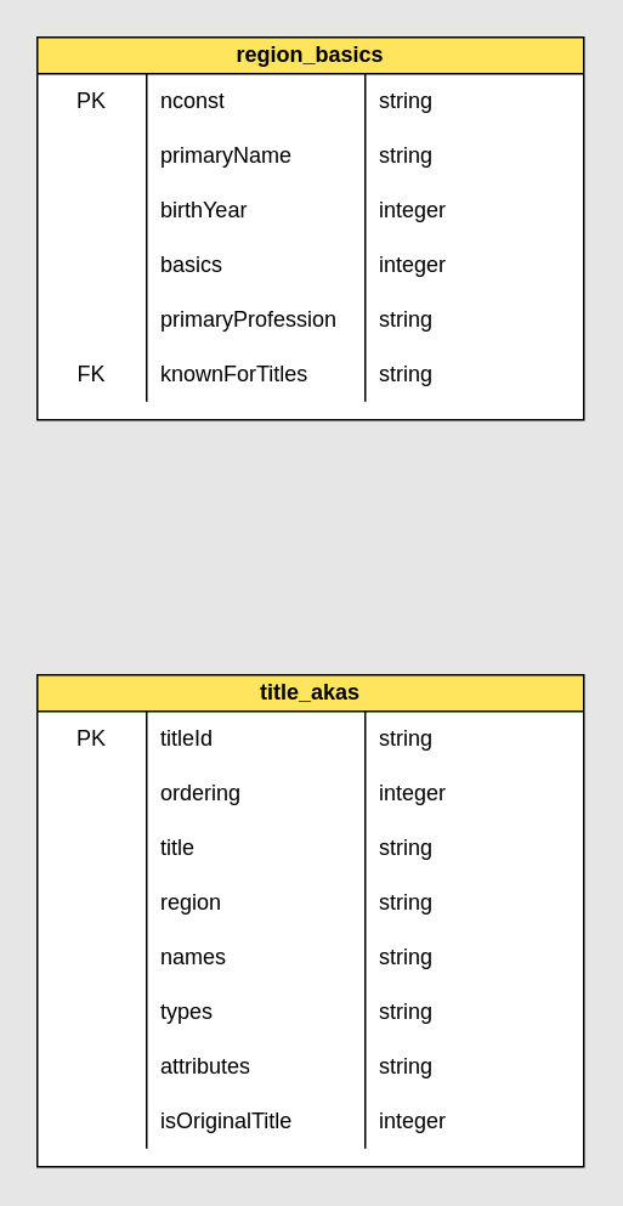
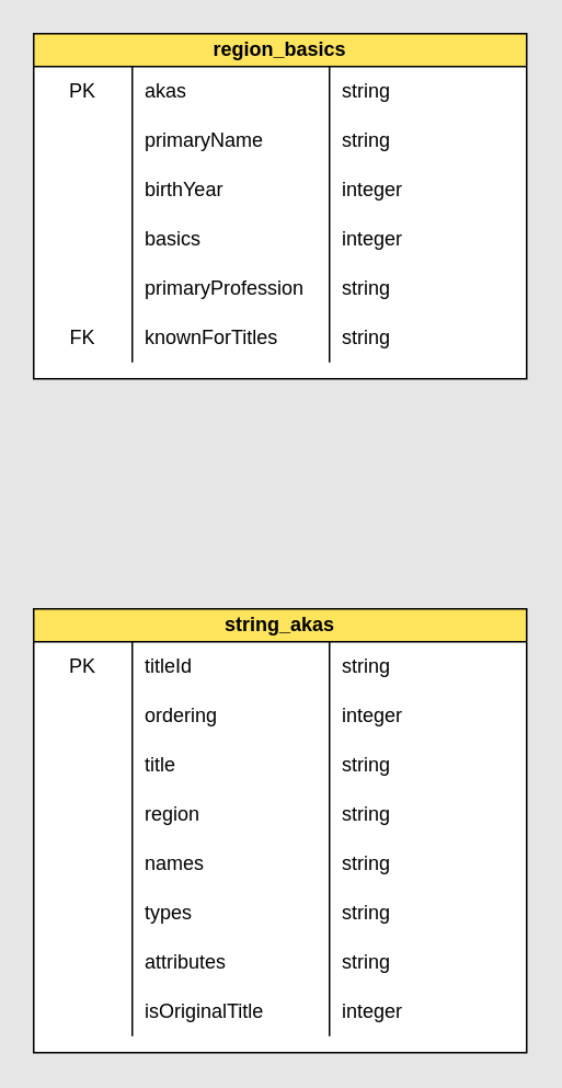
  <mxCell id="0" />
  <mxCell id="1" parent="0" />
  <mxCell id="2" value="region_basics" style="shape=table;startSize=20;container=1;collapsible=1;childLayout=tableLayout;fixedRows=1;rowLines=0;fontStyle=1;align=center;resizeLast=1;html=1;whiteSpace=wrap;strokeColor=#000000;fontColor=#000000;fillColor=#FFE45E;swimlaneFillColor=default;" vertex="1" parent="1"><mxGeometry x="20" y="20" width="300" height="210" as="geometry" /></mxCell>
  <mxCell id="3" value="" style="shape=tableRow;horizontal=0;startSize=0;swimlaneHead=0;swimlaneBody=0;fillColor=none;collapsible=0;dropTarget=0;points=[[0,0.5],[1,0.5]];portConstraint=eastwest;top=0;left=0;right=0;bottom=0;html=1;strokeColor=#FF6392;fontColor=#5AA9E6;" vertex="1" parent="2"><mxGeometry y="20" width="300" height="30" as="geometry" /></mxCell>
  <mxCell id="4" value="PK" style="shape=partialRectangle;connectable=0;fillColor=none;top=0;left=0;bottom=0;right=0;fontStyle=0;overflow=hidden;html=1;whiteSpace=wrap;strokeColor=#FF6392;fontColor=#000000;" vertex="1" parent="3"><mxGeometry width="60" height="30" as="geometry"><mxRectangle width="60" height="30" as="alternateBounds" /></mxGeometry></mxCell>
- <mxCell id="5" value="nconst" style="shape=partialRectangle;connectable=0;fillColor=none;top=0;left=0;bottom=0;right=0;align=left;spacingLeft=6;fontStyle=0;overflow=hidden;html=1;whiteSpace=wrap;strokeColor=#FF6392;fontColor=#000000;" vertex="1" parent="3"><mxGeometry x="60" width="120" height="30" as="geometry"><mxRectangle width="120" height="30" as="alternateBounds" /></mxGeometry></mxCell>
+ <mxCell id="5" value="akas" style="shape=partialRectangle;connectable=0;fillColor=none;top=0;left=0;bottom=0;right=0;align=left;spacingLeft=6;fontStyle=0;overflow=hidden;html=1;whiteSpace=wrap;strokeColor=#FF6392;fontColor=#000000;" vertex="1" parent="3"><mxGeometry x="60" width="120" height="30" as="geometry"><mxRectangle width="120" height="30" as="alternateBounds" /></mxGeometry></mxCell>
  <mxCell id="6" value="string" style="shape=partialRectangle;connectable=0;fillColor=none;top=0;left=0;bottom=0;right=0;align=left;spacingLeft=6;fontStyle=0;overflow=hidden;html=1;whiteSpace=wrap;strokeColor=#FF6392;fontColor=#000000;" vertex="1" parent="3"><mxGeometry x="180" width="120" height="30" as="geometry"><mxRectangle width="120" height="30" as="alternateBounds" /></mxGeometry></mxCell>
  <mxCell id="7" value="" style="shape=tableRow;horizontal=0;startSize=0;swimlaneHead=0;swimlaneBody=0;fillColor=none;collapsible=0;dropTarget=0;points=[[0,0.5],[1,0.5]];portConstraint=eastwest;top=0;left=0;right=0;bottom=0;html=1;strokeColor=#FF6392;fontColor=#5AA9E6;" vertex="1" parent="2"><mxGeometry y="50" width="300" height="30" as="geometry" /></mxCell>
  <mxCell id="8" value="" style="shape=partialRectangle;connectable=0;fillColor=none;top=0;left=0;bottom=0;right=0;editable=1;overflow=hidden;html=1;whiteSpace=wrap;strokeColor=#FF6392;fontColor=#000000;fontStyle=0" vertex="1" parent="7"><mxGeometry width="60" height="30" as="geometry"><mxRectangle width="60" height="30" as="alternateBounds" /></mxGeometry></mxCell>
  <mxCell id="9" value="primaryName" style="shape=partialRectangle;connectable=0;fillColor=none;top=0;left=0;bottom=0;right=0;align=left;spacingLeft=6;overflow=hidden;html=1;whiteSpace=wrap;strokeColor=#FF6392;fontColor=#000000;fontStyle=0" vertex="1" parent="7"><mxGeometry x="60" width="120" height="30" as="geometry"><mxRectangle width="120" height="30" as="alternateBounds" /></mxGeometry></mxCell>
  <mxCell id="10" value="string" style="shape=partialRectangle;connectable=0;fillColor=none;top=0;left=0;bottom=0;right=0;align=left;spacingLeft=6;overflow=hidden;html=1;whiteSpace=wrap;strokeColor=#FF6392;fontColor=#000000;fontStyle=0" vertex="1" parent="7"><mxGeometry x="180" width="120" height="30" as="geometry"><mxRectangle width="120" height="30" as="alternateBounds" /></mxGeometry></mxCell>
  <mxCell id="11" value="" style="shape=tableRow;horizontal=0;startSize=0;swimlaneHead=0;swimlaneBody=0;fillColor=none;collapsible=0;dropTarget=0;points=[[0,0.5],[1,0.5]];portConstraint=eastwest;top=0;left=0;right=0;bottom=0;html=1;strokeColor=#FF6392;fontColor=#5AA9E6;" vertex="1" parent="2"><mxGeometry y="80" width="300" height="30" as="geometry" /></mxCell>
  <mxCell id="12" value="" style="shape=partialRectangle;connectable=0;fillColor=none;top=0;left=0;bottom=0;right=0;editable=1;overflow=hidden;html=1;whiteSpace=wrap;strokeColor=#FF6392;fontColor=#000000;fontStyle=0" vertex="1" parent="11"><mxGeometry width="60" height="30" as="geometry"><mxRectangle width="60" height="30" as="alternateBounds" /></mxGeometry></mxCell>
  <mxCell id="13" value="birthYear" style="shape=partialRectangle;connectable=0;fillColor=none;top=0;left=0;bottom=0;right=0;align=left;spacingLeft=6;overflow=hidden;html=1;whiteSpace=wrap;strokeColor=#FF6392;fontColor=#000000;fontStyle=0" vertex="1" parent="11"><mxGeometry x="60" width="120" height="30" as="geometry"><mxRectangle width="120" height="30" as="alternateBounds" /></mxGeometry></mxCell>
  <mxCell id="14" value="integer" style="shape=partialRectangle;connectable=0;fillColor=none;top=0;left=0;bottom=0;right=0;align=left;spacingLeft=6;overflow=hidden;html=1;whiteSpace=wrap;strokeColor=#FF6392;fontColor=#000000;fontStyle=0" vertex="1" parent="11"><mxGeometry x="180" width="120" height="30" as="geometry"><mxRectangle width="120" height="30" as="alternateBounds" /></mxGeometry></mxCell>
  <mxCell id="15" style="shape=tableRow;horizontal=0;startSize=0;swimlaneHead=0;swimlaneBody=0;fillColor=none;collapsible=0;dropTarget=0;points=[[0,0.5],[1,0.5]];portConstraint=eastwest;top=0;left=0;right=0;bottom=0;html=1;strokeColor=#FF6392;fontColor=#5AA9E6;" vertex="1" parent="2"><mxGeometry y="110" width="300" height="30" as="geometry" /></mxCell>
  <mxCell id="16" style="shape=partialRectangle;connectable=0;fillColor=none;top=0;left=0;bottom=0;right=0;editable=1;overflow=hidden;html=1;whiteSpace=wrap;strokeColor=#FF6392;fontColor=#000000;fontStyle=0" vertex="1" parent="15"><mxGeometry width="60" height="30" as="geometry"><mxRectangle width="60" height="30" as="alternateBounds" /></mxGeometry></mxCell>
  <mxCell id="17" value="basics" style="shape=partialRectangle;connectable=0;fillColor=none;top=0;left=0;bottom=0;right=0;align=left;spacingLeft=6;overflow=hidden;html=1;whiteSpace=wrap;strokeColor=#FF6392;fontColor=#000000;fontStyle=0" vertex="1" parent="15"><mxGeometry x="60" width="120" height="30" as="geometry"><mxRectangle width="120" height="30" as="alternateBounds" /></mxGeometry></mxCell>
  <mxCell id="18" value="integer" style="shape=partialRectangle;connectable=0;fillColor=none;top=0;left=0;bottom=0;right=0;align=left;spacingLeft=6;overflow=hidden;html=1;whiteSpace=wrap;strokeColor=#FF6392;fontColor=#000000;fontStyle=0" vertex="1" parent="15"><mxGeometry x="180" width="120" height="30" as="geometry"><mxRectangle width="120" height="30" as="alternateBounds" /></mxGeometry></mxCell>
  <mxCell id="19" style="shape=tableRow;horizontal=0;startSize=0;swimlaneHead=0;swimlaneBody=0;fillColor=none;collapsible=0;dropTarget=0;points=[[0,0.5],[1,0.5]];portConstraint=eastwest;top=0;left=0;right=0;bottom=0;html=1;strokeColor=#FF6392;fontColor=#5AA9E6;" vertex="1" parent="2"><mxGeometry y="140" width="300" height="30" as="geometry" /></mxCell>
  <mxCell id="20" value="" style="shape=partialRectangle;connectable=0;fillColor=none;top=0;left=0;bottom=0;right=0;editable=1;overflow=hidden;html=1;whiteSpace=wrap;strokeColor=#FF6392;fontColor=#000000;fontStyle=0" vertex="1" parent="19"><mxGeometry width="60" height="30" as="geometry"><mxRectangle width="60" height="30" as="alternateBounds" /></mxGeometry></mxCell>
  <mxCell id="21" value="primaryProfession" style="shape=partialRectangle;connectable=0;fillColor=none;top=0;left=0;bottom=0;right=0;align=left;spacingLeft=6;overflow=hidden;html=1;whiteSpace=wrap;strokeColor=#FF6392;fontColor=#000000;fontStyle=0" vertex="1" parent="19"><mxGeometry x="60" width="120" height="30" as="geometry"><mxRectangle width="120" height="30" as="alternateBounds" /></mxGeometry></mxCell>
  <mxCell id="22" value="string" style="shape=partialRectangle;connectable=0;fillColor=none;top=0;left=0;bottom=0;right=0;align=left;spacingLeft=6;overflow=hidden;html=1;whiteSpace=wrap;strokeColor=#FF6392;fontColor=#000000;fontStyle=0" vertex="1" parent="19"><mxGeometry x="180" width="120" height="30" as="geometry"><mxRectangle width="120" height="30" as="alternateBounds" /></mxGeometry></mxCell>
  <mxCell id="23" style="shape=tableRow;horizontal=0;startSize=0;swimlaneHead=0;swimlaneBody=0;fillColor=none;collapsible=0;dropTarget=0;points=[[0,0.5],[1,0.5]];portConstraint=eastwest;top=0;left=0;right=0;bottom=0;html=1;strokeColor=#FF6392;fontColor=#5AA9E6;" vertex="1" parent="2"><mxGeometry y="170" width="300" height="30" as="geometry" /></mxCell>
  <mxCell id="24" value="FK" style="shape=partialRectangle;connectable=0;fillColor=none;top=0;left=0;bottom=0;right=0;editable=1;overflow=hidden;html=1;whiteSpace=wrap;strokeColor=#FF6392;fontColor=#000000;fontStyle=0" vertex="1" parent="23"><mxGeometry width="60" height="30" as="geometry"><mxRectangle width="60" height="30" as="alternateBounds" /></mxGeometry></mxCell>
  <mxCell id="25" value="knownForTitles" style="shape=partialRectangle;connectable=0;fillColor=none;top=0;left=0;bottom=0;right=0;align=left;spacingLeft=6;overflow=hidden;html=1;whiteSpace=wrap;strokeColor=#FF6392;fontColor=#000000;fontStyle=0" vertex="1" parent="23"><mxGeometry x="60" width="120" height="30" as="geometry"><mxRectangle width="120" height="30" as="alternateBounds" /></mxGeometry></mxCell>
  <mxCell id="26" value="string" style="shape=partialRectangle;connectable=0;fillColor=none;top=0;left=0;bottom=0;right=0;align=left;spacingLeft=6;overflow=hidden;html=1;whiteSpace=wrap;strokeColor=#FF6392;fontColor=#000000;fontStyle=0" vertex="1" parent="23"><mxGeometry x="180" width="120" height="30" as="geometry"><mxRectangle width="120" height="30" as="alternateBounds" /></mxGeometry></mxCell>
- <mxCell id="27" value="title_akas" style="shape=table;startSize=20;container=1;collapsible=1;childLayout=tableLayout;fixedRows=1;rowLines=0;fontStyle=1;align=center;resizeLast=1;html=1;whiteSpace=wrap;strokeColor=#000000;fontColor=#000000;fillColor=#FFE45E;swimlaneFillColor=default;" vertex="1" parent="1"><mxGeometry x="20" y="370" width="300" height="270" as="geometry" /></mxCell>
+ <mxCell id="27" value="string_akas" style="shape=table;startSize=20;container=1;collapsible=1;childLayout=tableLayout;fixedRows=1;rowLines=0;fontStyle=1;align=center;resizeLast=1;html=1;whiteSpace=wrap;strokeColor=#000000;fontColor=#000000;fillColor=#FFE45E;swimlaneFillColor=default;" vertex="1" parent="1"><mxGeometry x="20" y="370" width="300" height="270" as="geometry" /></mxCell>
  <mxCell id="28" value="" style="shape=tableRow;horizontal=0;startSize=0;swimlaneHead=0;swimlaneBody=0;fillColor=none;collapsible=0;dropTarget=0;points=[[0,0.5],[1,0.5]];portConstraint=eastwest;top=0;left=0;right=0;bottom=0;html=1;strokeColor=#FF6392;fontColor=#5AA9E6;" vertex="1" parent="27"><mxGeometry y="20" width="300" height="30" as="geometry" /></mxCell>
  <mxCell id="29" value="PK" style="shape=partialRectangle;connectable=0;fillColor=none;top=0;left=0;bottom=0;right=0;fontStyle=0;overflow=hidden;html=1;whiteSpace=wrap;strokeColor=#FF6392;fontColor=#000000;" vertex="1" parent="28"><mxGeometry width="60" height="30" as="geometry"><mxRectangle width="60" height="30" as="alternateBounds" /></mxGeometry></mxCell>
  <mxCell id="30" value="titleId" style="shape=partialRectangle;connectable=0;fillColor=none;top=0;left=0;bottom=0;right=0;align=left;spacingLeft=6;fontStyle=0;overflow=hidden;html=1;whiteSpace=wrap;strokeColor=#FF6392;fontColor=#000000;" vertex="1" parent="28"><mxGeometry x="60" width="120" height="30" as="geometry"><mxRectangle width="120" height="30" as="alternateBounds" /></mxGeometry></mxCell>
  <mxCell id="31" value="string" style="shape=partialRectangle;connectable=0;fillColor=none;top=0;left=0;bottom=0;right=0;align=left;spacingLeft=6;fontStyle=0;overflow=hidden;html=1;whiteSpace=wrap;strokeColor=#FF6392;fontColor=#000000;" vertex="1" parent="28"><mxGeometry x="180" width="120" height="30" as="geometry"><mxRectangle width="120" height="30" as="alternateBounds" /></mxGeometry></mxCell>
  <mxCell id="32" value="" style="shape=tableRow;horizontal=0;startSize=0;swimlaneHead=0;swimlaneBody=0;fillColor=none;collapsible=0;dropTarget=0;points=[[0,0.5],[1,0.5]];portConstraint=eastwest;top=0;left=0;right=0;bottom=0;html=1;strokeColor=#FF6392;fontColor=#5AA9E6;" vertex="1" parent="27"><mxGeometry y="50" width="300" height="30" as="geometry" /></mxCell>
  <mxCell id="33" value="" style="shape=partialRectangle;connectable=0;fillColor=none;top=0;left=0;bottom=0;right=0;editable=1;overflow=hidden;html=1;whiteSpace=wrap;strokeColor=#FF6392;fontColor=#000000;fontStyle=0" vertex="1" parent="32"><mxGeometry width="60" height="30" as="geometry"><mxRectangle width="60" height="30" as="alternateBounds" /></mxGeometry></mxCell>
  <mxCell id="34" value="ordering" style="shape=partialRectangle;connectable=0;fillColor=none;top=0;left=0;bottom=0;right=0;align=left;spacingLeft=6;overflow=hidden;html=1;whiteSpace=wrap;strokeColor=#FF6392;fontColor=#000000;fontStyle=0" vertex="1" parent="32"><mxGeometry x="60" width="120" height="30" as="geometry"><mxRectangle width="120" height="30" as="alternateBounds" /></mxGeometry></mxCell>
  <mxCell id="35" value="integer" style="shape=partialRectangle;connectable=0;fillColor=none;top=0;left=0;bottom=0;right=0;align=left;spacingLeft=6;overflow=hidden;html=1;whiteSpace=wrap;strokeColor=#FF6392;fontColor=#000000;fontStyle=0" vertex="1" parent="32"><mxGeometry x="180" width="120" height="30" as="geometry"><mxRectangle width="120" height="30" as="alternateBounds" /></mxGeometry></mxCell>
  <mxCell id="36" value="" style="shape=tableRow;horizontal=0;startSize=0;swimlaneHead=0;swimlaneBody=0;fillColor=none;collapsible=0;dropTarget=0;points=[[0,0.5],[1,0.5]];portConstraint=eastwest;top=0;left=0;right=0;bottom=0;html=1;strokeColor=#FF6392;fontColor=#5AA9E6;" vertex="1" parent="27"><mxGeometry y="80" width="300" height="30" as="geometry" /></mxCell>
  <mxCell id="37" value="" style="shape=partialRectangle;connectable=0;fillColor=none;top=0;left=0;bottom=0;right=0;editable=1;overflow=hidden;html=1;whiteSpace=wrap;strokeColor=#FF6392;fontColor=#000000;fontStyle=0" vertex="1" parent="36"><mxGeometry width="60" height="30" as="geometry"><mxRectangle width="60" height="30" as="alternateBounds" /></mxGeometry></mxCell>
  <mxCell id="38" value="title" style="shape=partialRectangle;connectable=0;fillColor=none;top=0;left=0;bottom=0;right=0;align=left;spacingLeft=6;overflow=hidden;html=1;whiteSpace=wrap;strokeColor=#FF6392;fontColor=#000000;fontStyle=0" vertex="1" parent="36"><mxGeometry x="60" width="120" height="30" as="geometry"><mxRectangle width="120" height="30" as="alternateBounds" /></mxGeometry></mxCell>
  <mxCell id="39" value="string" style="shape=partialRectangle;connectable=0;fillColor=none;top=0;left=0;bottom=0;right=0;align=left;spacingLeft=6;overflow=hidden;html=1;whiteSpace=wrap;strokeColor=#FF6392;fontColor=#000000;fontStyle=0" vertex="1" parent="36"><mxGeometry x="180" width="120" height="30" as="geometry"><mxRectangle width="120" height="30" as="alternateBounds" /></mxGeometry></mxCell>
  <mxCell id="40" style="shape=tableRow;horizontal=0;startSize=0;swimlaneHead=0;swimlaneBody=0;fillColor=none;collapsible=0;dropTarget=0;points=[[0,0.5],[1,0.5]];portConstraint=eastwest;top=0;left=0;right=0;bottom=0;html=1;strokeColor=#FF6392;fontColor=#5AA9E6;" vertex="1" parent="27"><mxGeometry y="110" width="300" height="30" as="geometry" /></mxCell>
  <mxCell id="41" style="shape=partialRectangle;connectable=0;fillColor=none;top=0;left=0;bottom=0;right=0;editable=1;overflow=hidden;html=1;whiteSpace=wrap;strokeColor=#FF6392;fontColor=#000000;fontStyle=0" vertex="1" parent="40"><mxGeometry width="60" height="30" as="geometry"><mxRectangle width="60" height="30" as="alternateBounds" /></mxGeometry></mxCell>
  <mxCell id="42" value="region" style="shape=partialRectangle;connectable=0;fillColor=none;top=0;left=0;bottom=0;right=0;align=left;spacingLeft=6;overflow=hidden;html=1;whiteSpace=wrap;strokeColor=#FF6392;fontColor=#000000;fontStyle=0" vertex="1" parent="40"><mxGeometry x="60" width="120" height="30" as="geometry"><mxRectangle width="120" height="30" as="alternateBounds" /></mxGeometry></mxCell>
  <mxCell id="43" value="string" style="shape=partialRectangle;connectable=0;fillColor=none;top=0;left=0;bottom=0;right=0;align=left;spacingLeft=6;overflow=hidden;html=1;whiteSpace=wrap;strokeColor=#FF6392;fontColor=#000000;fontStyle=0" vertex="1" parent="40"><mxGeometry x="180" width="120" height="30" as="geometry"><mxRectangle width="120" height="30" as="alternateBounds" /></mxGeometry></mxCell>
  <mxCell id="44" style="shape=tableRow;horizontal=0;startSize=0;swimlaneHead=0;swimlaneBody=0;fillColor=none;collapsible=0;dropTarget=0;points=[[0,0.5],[1,0.5]];portConstraint=eastwest;top=0;left=0;right=0;bottom=0;html=1;strokeColor=#FF6392;fontColor=#5AA9E6;" vertex="1" parent="27"><mxGeometry y="140" width="300" height="30" as="geometry" /></mxCell>
  <mxCell id="45" value="" style="shape=partialRectangle;connectable=0;fillColor=none;top=0;left=0;bottom=0;right=0;editable=1;overflow=hidden;html=1;whiteSpace=wrap;strokeColor=#FF6392;fontColor=#000000;fontStyle=0" vertex="1" parent="44"><mxGeometry width="60" height="30" as="geometry"><mxRectangle width="60" height="30" as="alternateBounds" /></mxGeometry></mxCell>
  <mxCell id="46" value="names" style="shape=partialRectangle;connectable=0;fillColor=none;top=0;left=0;bottom=0;right=0;align=left;spacingLeft=6;overflow=hidden;html=1;whiteSpace=wrap;strokeColor=#FF6392;fontColor=#000000;fontStyle=0" vertex="1" parent="44"><mxGeometry x="60" width="120" height="30" as="geometry"><mxRectangle width="120" height="30" as="alternateBounds" /></mxGeometry></mxCell>
  <mxCell id="47" value="string" style="shape=partialRectangle;connectable=0;fillColor=none;top=0;left=0;bottom=0;right=0;align=left;spacingLeft=6;overflow=hidden;html=1;whiteSpace=wrap;strokeColor=#FF6392;fontColor=#000000;fontStyle=0" vertex="1" parent="44"><mxGeometry x="180" width="120" height="30" as="geometry"><mxRectangle width="120" height="30" as="alternateBounds" /></mxGeometry></mxCell>
  <mxCell id="48" style="shape=tableRow;horizontal=0;startSize=0;swimlaneHead=0;swimlaneBody=0;fillColor=none;collapsible=0;dropTarget=0;points=[[0,0.5],[1,0.5]];portConstraint=eastwest;top=0;left=0;right=0;bottom=0;html=1;strokeColor=#FF6392;fontColor=#5AA9E6;" vertex="1" parent="27"><mxGeometry y="170" width="300" height="30" as="geometry" /></mxCell>
  <mxCell id="49" value="" style="shape=partialRectangle;connectable=0;fillColor=none;top=0;left=0;bottom=0;right=0;editable=1;overflow=hidden;html=1;whiteSpace=wrap;strokeColor=#FF6392;fontColor=#000000;fontStyle=0" vertex="1" parent="48"><mxGeometry width="60" height="30" as="geometry"><mxRectangle width="60" height="30" as="alternateBounds" /></mxGeometry></mxCell>
  <mxCell id="50" value="types" style="shape=partialRectangle;connectable=0;fillColor=none;top=0;left=0;bottom=0;right=0;align=left;spacingLeft=6;overflow=hidden;html=1;whiteSpace=wrap;strokeColor=#FF6392;fontColor=#000000;fontStyle=0" vertex="1" parent="48"><mxGeometry x="60" width="120" height="30" as="geometry"><mxRectangle width="120" height="30" as="alternateBounds" /></mxGeometry></mxCell>
  <mxCell id="51" value="string" style="shape=partialRectangle;connectable=0;fillColor=none;top=0;left=0;bottom=0;right=0;align=left;spacingLeft=6;overflow=hidden;html=1;whiteSpace=wrap;strokeColor=#FF6392;fontColor=#000000;fontStyle=0" vertex="1" parent="48"><mxGeometry x="180" width="120" height="30" as="geometry"><mxRectangle width="120" height="30" as="alternateBounds" /></mxGeometry></mxCell>
  <mxCell id="52" style="shape=tableRow;horizontal=0;startSize=0;swimlaneHead=0;swimlaneBody=0;fillColor=none;collapsible=0;dropTarget=0;points=[[0,0.5],[1,0.5]];portConstraint=eastwest;top=0;left=0;right=0;bottom=0;html=1;strokeColor=#FF6392;fontColor=#5AA9E6;" vertex="1" parent="27"><mxGeometry y="200" width="300" height="30" as="geometry" /></mxCell>
  <mxCell id="53" style="shape=partialRectangle;connectable=0;fillColor=none;top=0;left=0;bottom=0;right=0;editable=1;overflow=hidden;html=1;whiteSpace=wrap;strokeColor=#FF6392;fontColor=#000000;fontStyle=0" vertex="1" parent="52"><mxGeometry width="60" height="30" as="geometry"><mxRectangle width="60" height="30" as="alternateBounds" /></mxGeometry></mxCell>
  <mxCell id="54" value="attributes" style="shape=partialRectangle;connectable=0;fillColor=none;top=0;left=0;bottom=0;right=0;align=left;spacingLeft=6;overflow=hidden;html=1;whiteSpace=wrap;strokeColor=#FF6392;fontColor=#000000;fontStyle=0" vertex="1" parent="52"><mxGeometry x="60" width="120" height="30" as="geometry"><mxRectangle width="120" height="30" as="alternateBounds" /></mxGeometry></mxCell>
  <mxCell id="55" value="string" style="shape=partialRectangle;connectable=0;fillColor=none;top=0;left=0;bottom=0;right=0;align=left;spacingLeft=6;overflow=hidden;html=1;whiteSpace=wrap;strokeColor=#FF6392;fontColor=#000000;fontStyle=0" vertex="1" parent="52"><mxGeometry x="180" width="120" height="30" as="geometry"><mxRectangle width="120" height="30" as="alternateBounds" /></mxGeometry></mxCell>
  <mxCell id="56" style="shape=tableRow;horizontal=0;startSize=0;swimlaneHead=0;swimlaneBody=0;fillColor=none;collapsible=0;dropTarget=0;points=[[0,0.5],[1,0.5]];portConstraint=eastwest;top=0;left=0;right=0;bottom=0;html=1;strokeColor=#FF6392;fontColor=#5AA9E6;" vertex="1" parent="27"><mxGeometry y="230" width="300" height="30" as="geometry" /></mxCell>
  <mxCell id="57" style="shape=partialRectangle;connectable=0;fillColor=none;top=0;left=0;bottom=0;right=0;editable=1;overflow=hidden;html=1;whiteSpace=wrap;strokeColor=#FF6392;fontColor=#000000;fontStyle=0" vertex="1" parent="56"><mxGeometry width="60" height="30" as="geometry"><mxRectangle width="60" height="30" as="alternateBounds" /></mxGeometry></mxCell>
  <mxCell id="58" value="isOriginalTitle" style="shape=partialRectangle;connectable=0;fillColor=none;top=0;left=0;bottom=0;right=0;align=left;spacingLeft=6;overflow=hidden;html=1;whiteSpace=wrap;strokeColor=#FF6392;fontColor=#000000;fontStyle=0" vertex="1" parent="56"><mxGeometry x="60" width="120" height="30" as="geometry"><mxRectangle width="120" height="30" as="alternateBounds" /></mxGeometry></mxCell>
  <mxCell id="59" value="integer" style="shape=partialRectangle;connectable=0;fillColor=none;top=0;left=0;bottom=0;right=0;align=left;spacingLeft=6;overflow=hidden;html=1;whiteSpace=wrap;strokeColor=#FF6392;fontColor=#000000;fontStyle=0" vertex="1" parent="56"><mxGeometry x="180" width="120" height="30" as="geometry"><mxRectangle width="120" height="30" as="alternateBounds" /></mxGeometry></mxCell>
